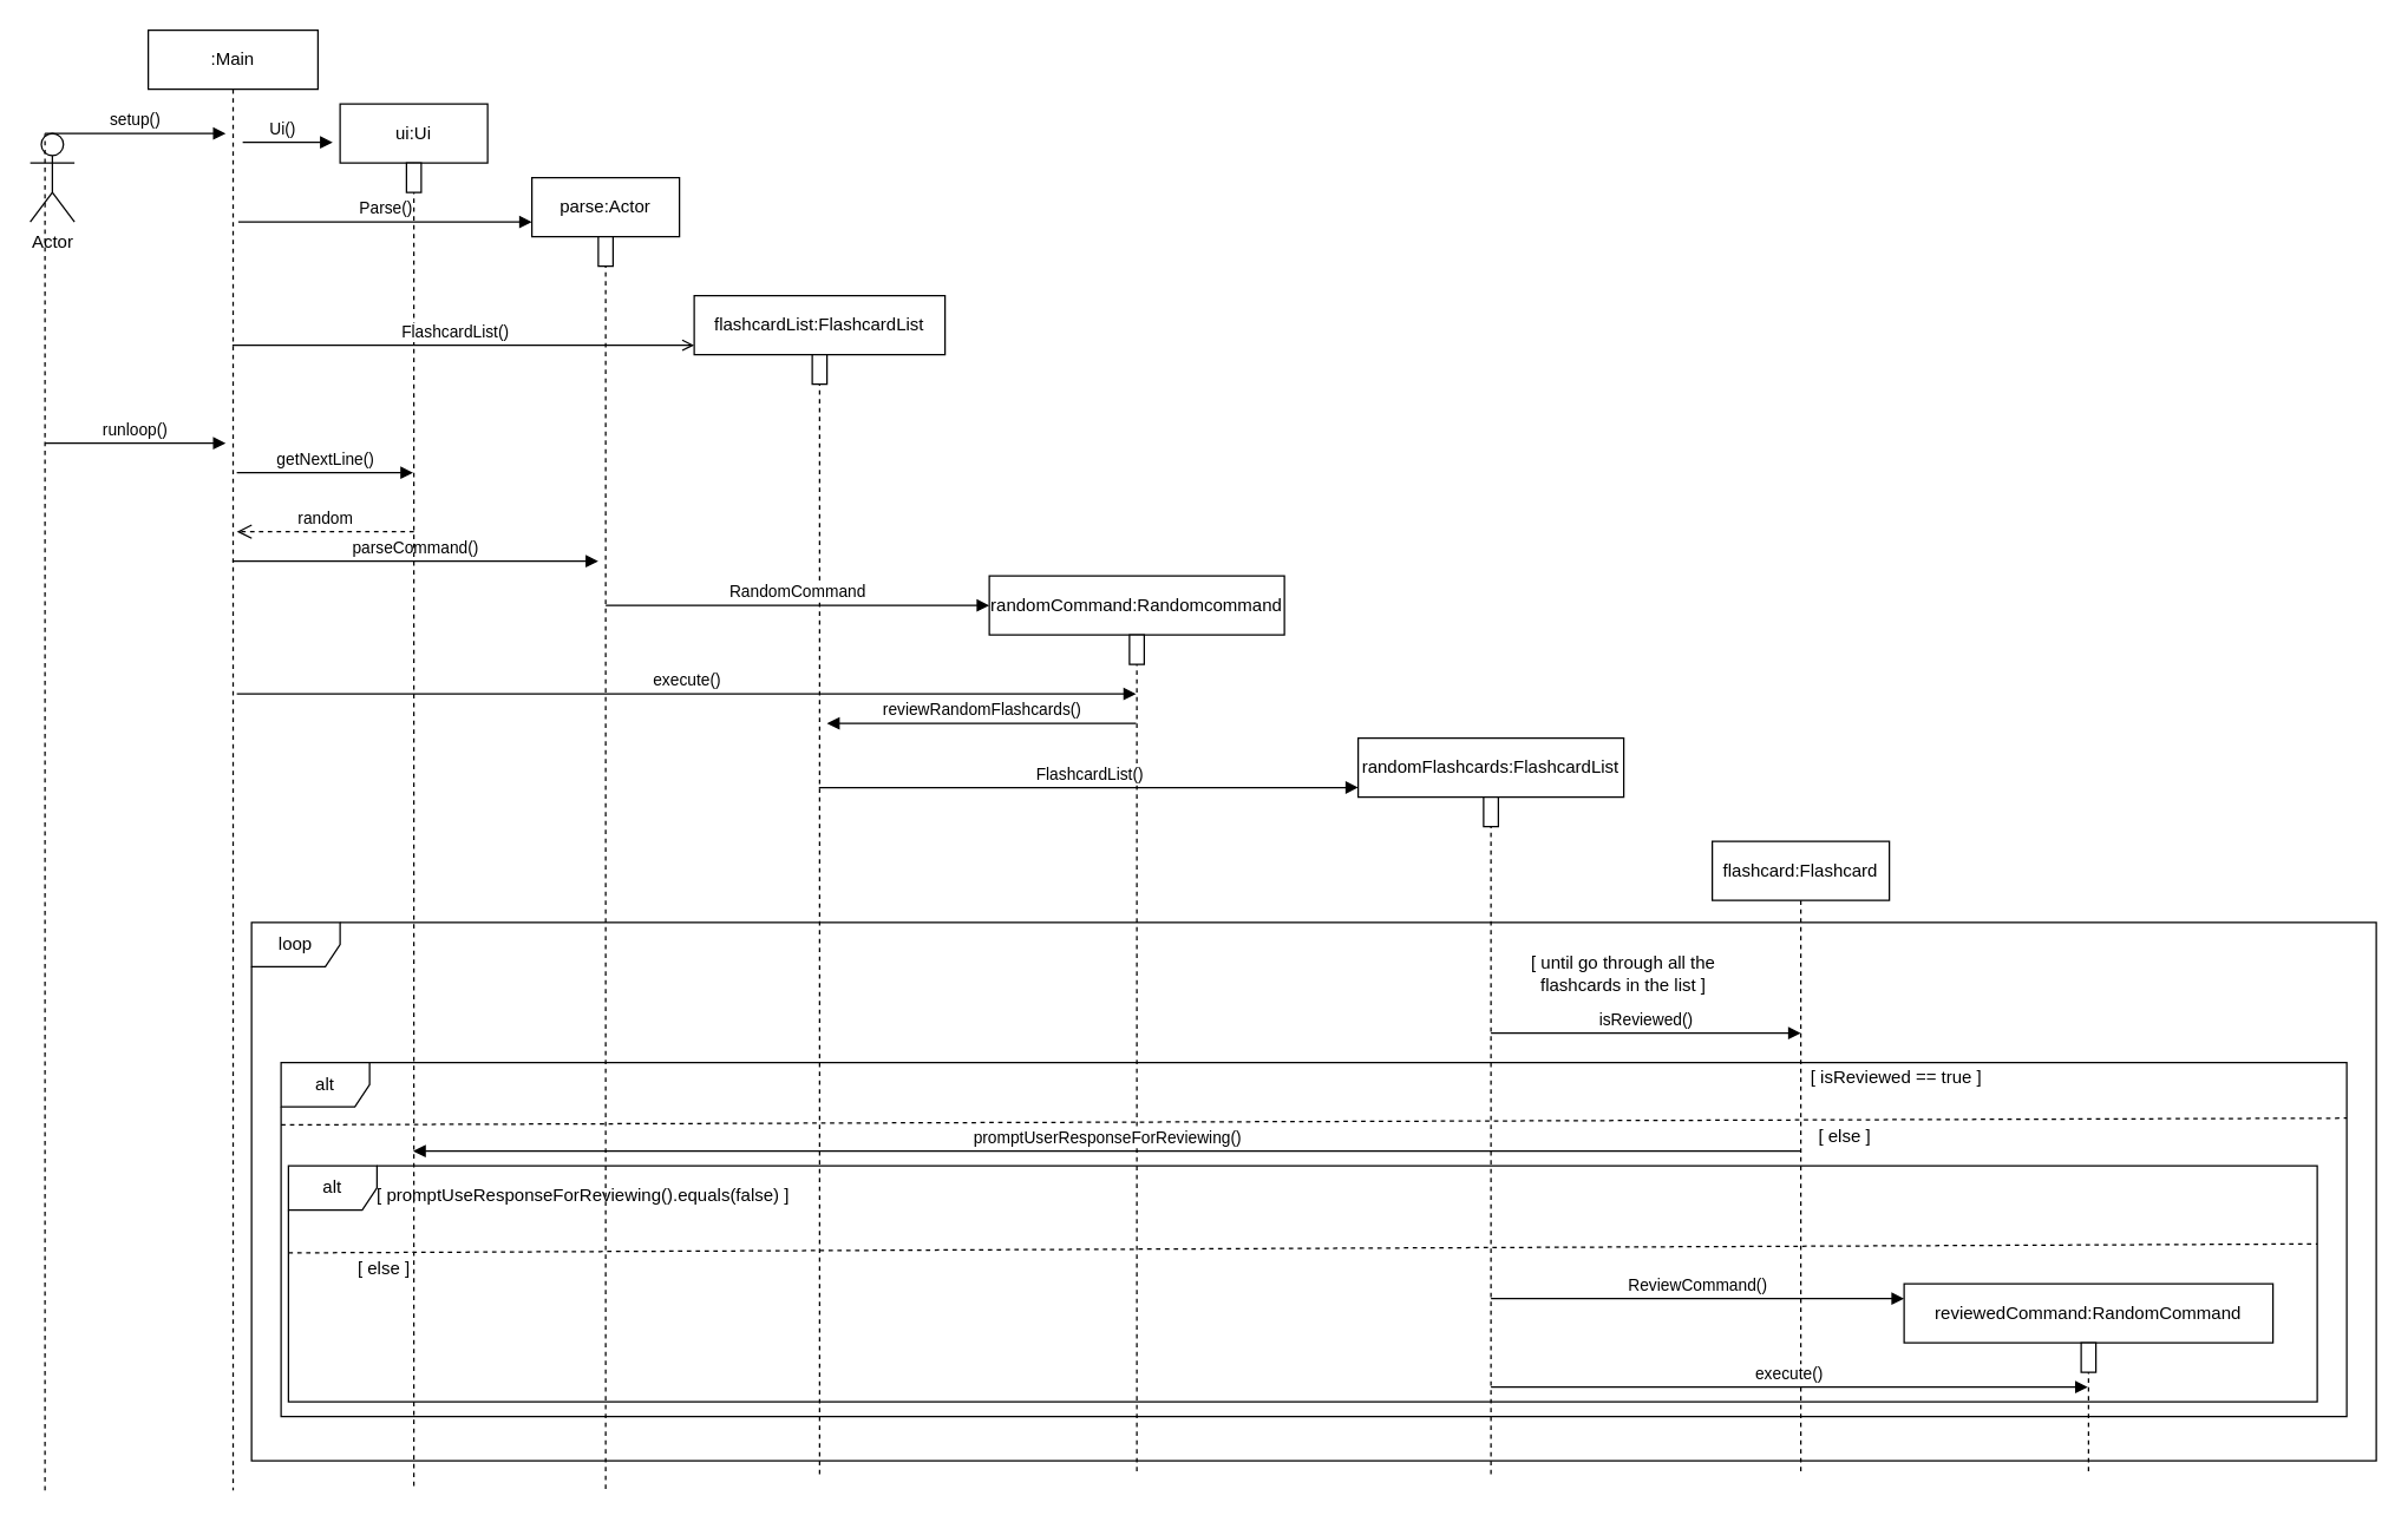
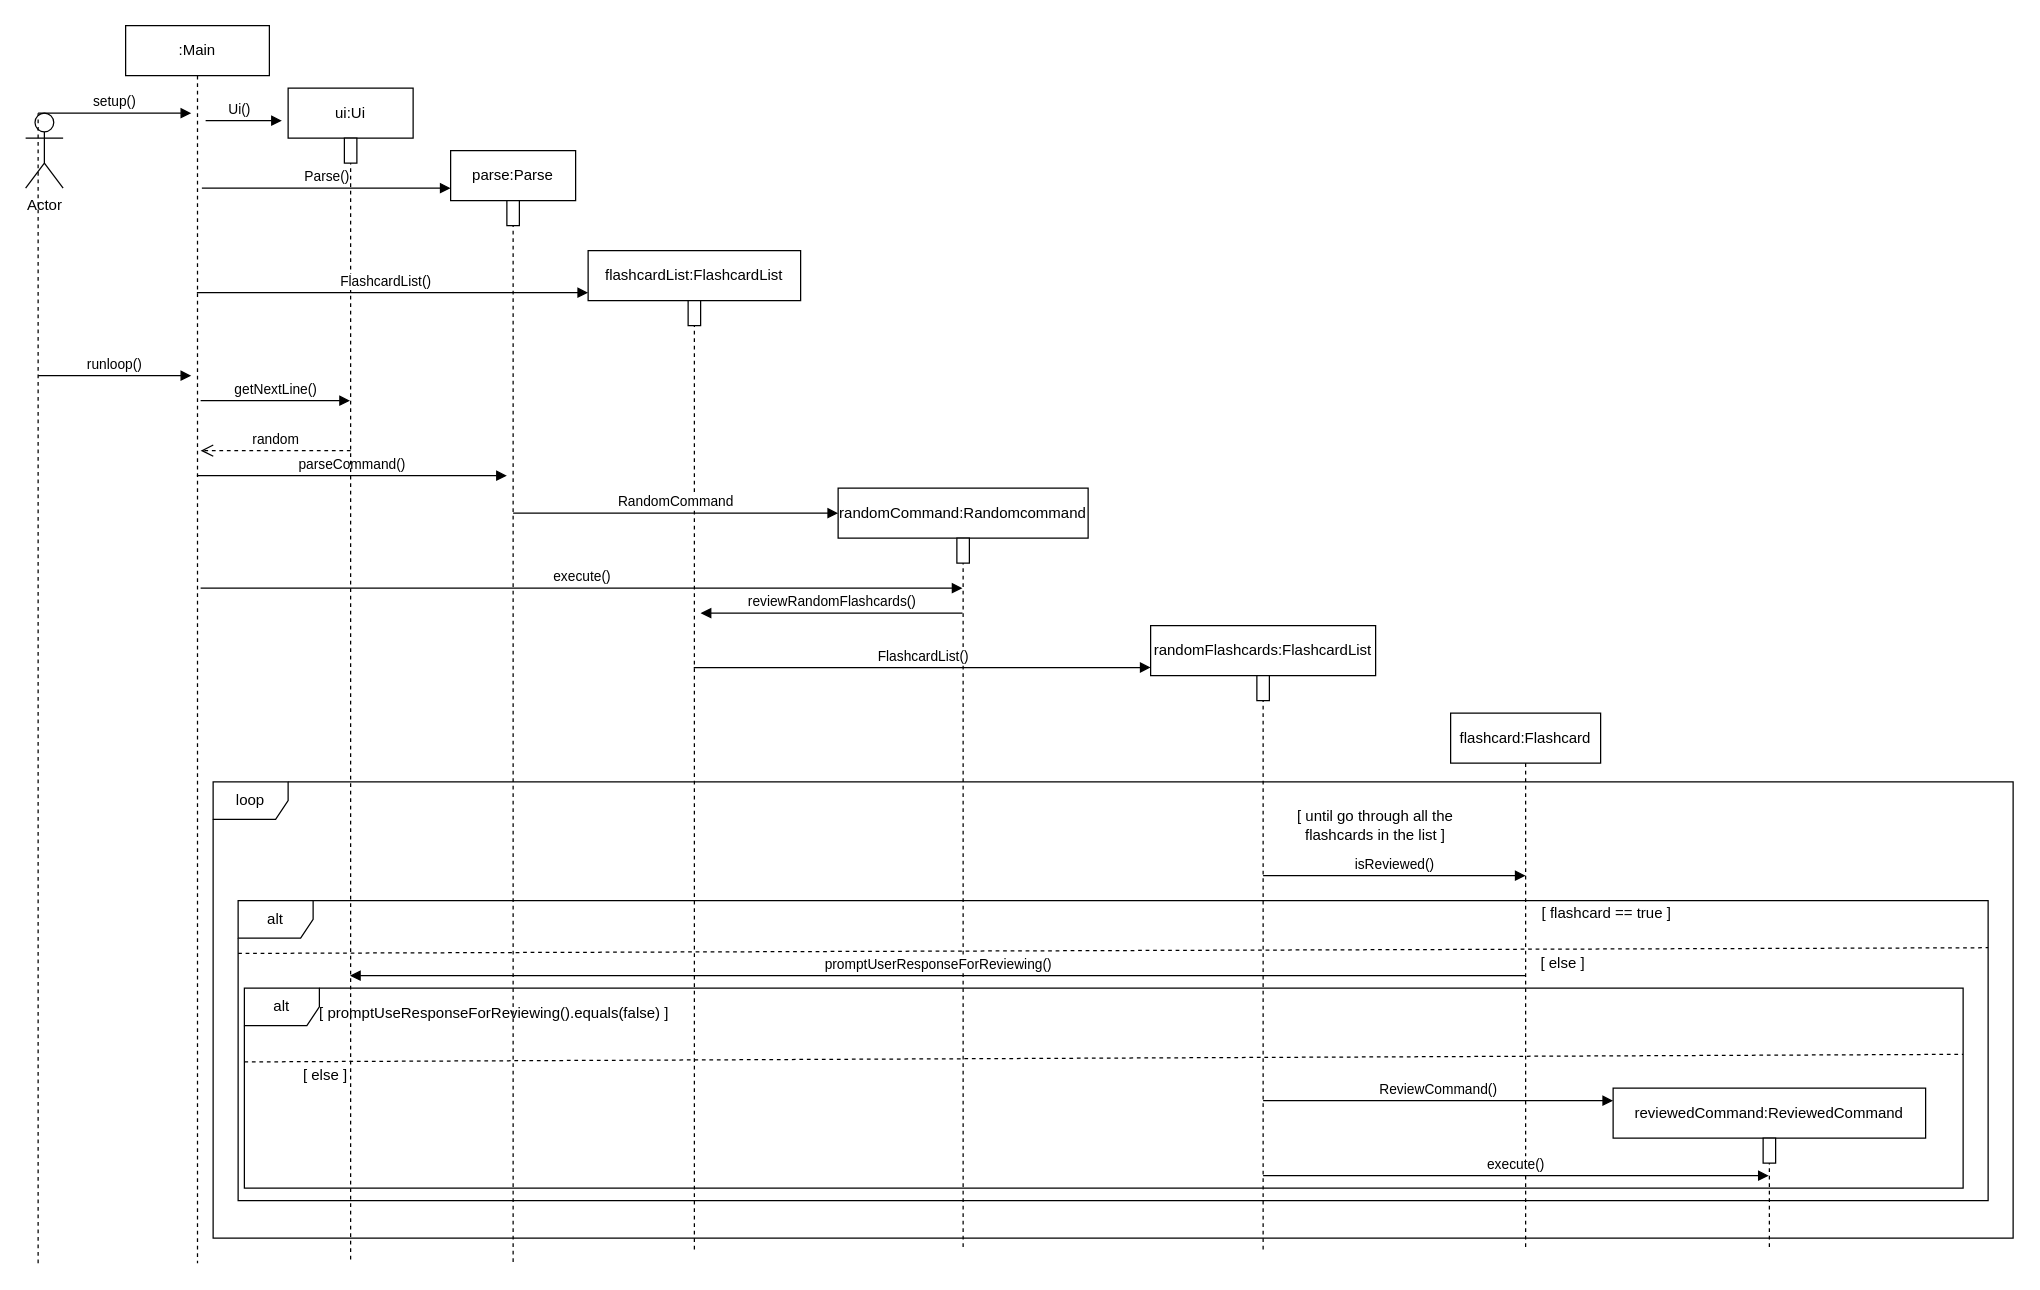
  <mxCell id="0" />
  <mxCell id="1" parent="0" />
  <mxCell id="2" value="randomFlashcards:FlashcardList" style="shape=umlLifeline;perimeter=lifelinePerimeter;whiteSpace=wrap;html=1;container=1;collapsible=0;recursiveResize=0;outlineConnect=0;" vertex="1" parent="1"><mxGeometry x="920" y="500" width="180" height="500" as="geometry" /></mxCell>
  <mxCell id="3" value="" style="html=1;points=[];perimeter=orthogonalPerimeter;" vertex="1" parent="2"><mxGeometry x="85" y="40" width="10" height="20" as="geometry" /></mxCell>
  <mxCell id="4" value="getNextLine()" style="html=1;verticalAlign=bottom;endArrow=block;" edge="1" parent="1" target="12"><mxGeometry width="80" relative="1" as="geometry"><mxPoint x="160" y="320" as="sourcePoint" /><mxPoint x="220" y="320" as="targetPoint" /></mxGeometry></mxCell>
  <mxCell id="5" value="parseCommand()" style="html=1;verticalAlign=bottom;endArrow=block;" edge="1" parent="1" source="6"><mxGeometry width="80" relative="1" as="geometry"><mxPoint x="325" y="380" as="sourcePoint" /><mxPoint x="405" y="380" as="targetPoint" /></mxGeometry></mxCell>
  <mxCell id="6" value=":Main" style="shape=umlLifeline;perimeter=lifelinePerimeter;whiteSpace=wrap;html=1;container=1;collapsible=0;recursiveResize=0;outlineConnect=0;" vertex="1" parent="1"><mxGeometry x="100" y="20" width="115" height="990" as="geometry" /></mxCell>
  <mxCell id="7" value="Actor" style="shape=umlActor;verticalLabelPosition=bottom;labelBackgroundColor=#ffffff;verticalAlign=top;html=1;outlineConnect=0;" vertex="1" parent="1"><mxGeometry x="20" y="90" width="30" height="60" as="geometry" /></mxCell>
  <mxCell id="8" value="" style="endArrow=none;dashed=1;html=1;" edge="1" parent="1"><mxGeometry width="50" height="50" relative="1" as="geometry"><mxPoint x="30" y="1010" as="sourcePoint" /><mxPoint x="30" y="90" as="targetPoint" /><Array as="points" /></mxGeometry></mxCell>
  <mxCell id="9" value="setup()" style="html=1;verticalAlign=bottom;endArrow=block;entryX=0;entryY=0;" edge="1" parent="1"><mxGeometry relative="1" as="geometry"><mxPoint x="30" y="90" as="sourcePoint" /><mxPoint x="152.5" y="90" as="targetPoint" /></mxGeometry></mxCell>
- <mxCell id="10" value="parse:Actor" style="shape=umlLifeline;perimeter=lifelinePerimeter;whiteSpace=wrap;html=1;container=1;collapsible=0;recursiveResize=0;outlineConnect=0;" vertex="1" parent="1"><mxGeometry x="360" y="120" width="100" height="890" as="geometry" /></mxCell>
+ <mxCell id="10" value="parse:Parse" style="shape=umlLifeline;perimeter=lifelinePerimeter;whiteSpace=wrap;html=1;container=1;collapsible=0;recursiveResize=0;outlineConnect=0;" vertex="1" parent="1"><mxGeometry x="360" y="120" width="100" height="890" as="geometry" /></mxCell>
  <mxCell id="11" value="" style="html=1;points=[];perimeter=orthogonalPerimeter;" vertex="1" parent="10"><mxGeometry x="45" y="40" width="10" height="20" as="geometry" /></mxCell>
  <mxCell id="12" value="ui:Ui" style="shape=umlLifeline;perimeter=lifelinePerimeter;whiteSpace=wrap;html=1;container=1;collapsible=0;recursiveResize=0;outlineConnect=0;size=40;" vertex="1" parent="1"><mxGeometry x="230" y="70" width="100" height="940" as="geometry" /></mxCell>
  <mxCell id="13" value="" style="html=1;points=[];perimeter=orthogonalPerimeter;" vertex="1" parent="12"><mxGeometry x="45" y="40" width="10" height="20" as="geometry" /></mxCell>
  <mxCell id="14" value="randomCommand:Randomcommand" style="shape=umlLifeline;perimeter=lifelinePerimeter;whiteSpace=wrap;html=1;container=1;collapsible=0;recursiveResize=0;outlineConnect=0;" vertex="1" parent="1"><mxGeometry x="670" y="390" width="200" height="610" as="geometry" /></mxCell>
  <mxCell id="15" value="" style="html=1;points=[];perimeter=orthogonalPerimeter;" vertex="1" parent="14"><mxGeometry x="95" y="40" width="10" height="20" as="geometry" /></mxCell>
  <mxCell id="16" value="flashcardList:FlashcardList" style="shape=umlLifeline;perimeter=lifelinePerimeter;whiteSpace=wrap;html=1;container=1;collapsible=0;recursiveResize=0;outlineConnect=0;" vertex="1" parent="1"><mxGeometry x="470" y="200" width="170" height="800" as="geometry" /></mxCell>
  <mxCell id="17" value="" style="html=1;points=[];perimeter=orthogonalPerimeter;" vertex="1" parent="16"><mxGeometry x="80" y="40" width="10" height="20" as="geometry" /></mxCell>
  <mxCell id="18" value="Ui()" style="html=1;verticalAlign=bottom;endArrow=block;" edge="1" parent="1"><mxGeometry x="-0.099" relative="1" as="geometry"><mxPoint x="164" y="96" as="sourcePoint" /><mxPoint x="225" y="96" as="targetPoint" /><mxPoint as="offset" /></mxGeometry></mxCell>
- <mxCell id="19" value="FlashcardList()" style="html=1;verticalAlign=bottom;endArrow=open;entryX=0;entryY=0.042;entryDx=0;entryDy=0;entryPerimeter=0;" edge="1" parent="1" source="6" target="16"><mxGeometry x="-0.032" width="80" relative="1" as="geometry"><mxPoint x="160" y="200" as="sourcePoint" /><mxPoint x="470" y="210" as="targetPoint" /><mxPoint as="offset" /></mxGeometry></mxCell>
+ <mxCell id="19" value="FlashcardList()" style="html=1;verticalAlign=bottom;endArrow=block;entryX=0;entryY=0.042;entryDx=0;entryDy=0;entryPerimeter=0;" edge="1" parent="1" source="6" target="16"><mxGeometry x="-0.032" width="80" relative="1" as="geometry"><mxPoint x="160" y="200" as="sourcePoint" /><mxPoint x="470" y="210" as="targetPoint" /><mxPoint as="offset" /></mxGeometry></mxCell>
  <mxCell id="20" value="Parse()" style="html=1;verticalAlign=bottom;endArrow=block;" edge="1" parent="1"><mxGeometry width="80" relative="1" as="geometry"><mxPoint x="161" y="150" as="sourcePoint" /><mxPoint x="360" y="150" as="targetPoint" /></mxGeometry></mxCell>
  <mxCell id="21" value="runloop()" style="html=1;verticalAlign=bottom;endArrow=block;" edge="1" parent="1"><mxGeometry width="80" relative="1" as="geometry"><mxPoint x="30" y="300" as="sourcePoint" /><mxPoint x="152.5" y="300" as="targetPoint" /></mxGeometry></mxCell>
  <mxCell id="22" value="random" style="html=1;verticalAlign=bottom;endArrow=open;dashed=1;endSize=8;" edge="1" parent="1"><mxGeometry relative="1" as="geometry"><mxPoint x="280" y="360" as="sourcePoint" /><mxPoint x="160" y="360" as="targetPoint" /><mxPoint as="offset" /></mxGeometry></mxCell>
  <mxCell id="23" value="RandomCommand" style="html=1;verticalAlign=bottom;endArrow=block;" edge="1" parent="1"><mxGeometry width="80" relative="1" as="geometry"><mxPoint x="410" y="410" as="sourcePoint" /><mxPoint x="670" y="410" as="targetPoint" /></mxGeometry></mxCell>
  <mxCell id="24" value="execute()" style="html=1;verticalAlign=bottom;endArrow=block;" edge="1" parent="1" target="14"><mxGeometry width="80" relative="1" as="geometry"><mxPoint x="160" y="470" as="sourcePoint" /><mxPoint x="110" y="470" as="targetPoint" /></mxGeometry></mxCell>
  <mxCell id="25" value="FlashcardList()" style="html=1;verticalAlign=bottom;endArrow=block;entryX=0;entryY=0.067;entryDx=0;entryDy=0;entryPerimeter=0;" edge="1" parent="1" source="16" target="2"><mxGeometry width="80" relative="1" as="geometry"><mxPoint x="770" y="500" as="sourcePoint" /><mxPoint x="850" y="500" as="targetPoint" /></mxGeometry></mxCell>
  <mxCell id="26" value="reviewRandomFlashcards()" style="html=1;verticalAlign=bottom;endArrow=block;" edge="1" parent="1" source="14"><mxGeometry relative="1" as="geometry"><mxPoint x="620" y="490" as="sourcePoint" /><mxPoint x="560" y="490" as="targetPoint" /></mxGeometry></mxCell>
  <mxCell id="27" value="flashcard:Flashcard" style="shape=umlLifeline;perimeter=lifelinePerimeter;whiteSpace=wrap;html=1;container=1;collapsible=0;recursiveResize=0;outlineConnect=0;" vertex="1" parent="1"><mxGeometry x="1160" y="570" width="120" height="430" as="geometry" /></mxCell>
  <mxCell id="28" value="[ until go through all the flashcards in the list ]" style="text;html=1;strokeColor=none;fillColor=none;align=center;verticalAlign=middle;whiteSpace=wrap;rounded=0;" vertex="1" parent="1"><mxGeometry x="1020" y="650" width="160" height="20" as="geometry" /></mxCell>
  <mxCell id="29" value="loop" style="shape=umlFrame;whiteSpace=wrap;html=1;" vertex="1" parent="1"><mxGeometry x="170" y="625" width="1440" height="365" as="geometry" /></mxCell>
  <mxCell id="30" value="isReviewed()" style="html=1;verticalAlign=bottom;endArrow=block;" edge="1" parent="1"><mxGeometry width="80" relative="1" as="geometry"><mxPoint x="1010" y="700" as="sourcePoint" /><mxPoint x="1220" y="700" as="targetPoint" /></mxGeometry></mxCell>
  <mxCell id="31" value="alt" style="shape=umlFrame;whiteSpace=wrap;html=1;" vertex="1" parent="1"><mxGeometry x="190" y="720" width="1400" height="240" as="geometry" /></mxCell>
- <mxCell id="32" value="[ isReviewed == true ]" style="text;html=1;strokeColor=none;fillColor=none;align=center;verticalAlign=middle;whiteSpace=wrap;rounded=0;" vertex="1" parent="1"><mxGeometry x="1220" y="720" width="130" height="20" as="geometry" /></mxCell>
+ <mxCell id="32" value="[ flashcard == true ]" style="text;html=1;strokeColor=none;fillColor=none;align=center;verticalAlign=middle;whiteSpace=wrap;rounded=0;" vertex="1" parent="1"><mxGeometry x="1220" y="720" width="130" height="20" as="geometry" /></mxCell>
  <mxCell id="33" value="" style="endArrow=none;dashed=1;html=1;entryX=1;entryY=0.157;entryDx=0;entryDy=0;entryPerimeter=0;exitX=0;exitY=0.176;exitDx=0;exitDy=0;exitPerimeter=0;" edge="1" parent="1" source="31" target="31"><mxGeometry width="50" height="50" relative="1" as="geometry"><mxPoint x="1140" y="760" as="sourcePoint" /><mxPoint x="1440" y="760" as="targetPoint" /></mxGeometry></mxCell>
  <mxCell id="34" value="[ else ]" style="text;html=1;strokeColor=none;fillColor=none;align=center;verticalAlign=middle;whiteSpace=wrap;rounded=0;" vertex="1" parent="1"><mxGeometry x="1230" y="760" width="40" height="20" as="geometry" /></mxCell>
  <mxCell id="35" value="promptUserResponseForReviewing()" style="html=1;verticalAlign=bottom;endArrow=block;" edge="1" parent="1" target="12"><mxGeometry width="80" relative="1" as="geometry"><mxPoint x="1220" y="780" as="sourcePoint" /><mxPoint x="600" y="760" as="targetPoint" /></mxGeometry></mxCell>
  <mxCell id="36" value="alt" style="shape=umlFrame;whiteSpace=wrap;html=1;" vertex="1" parent="1"><mxGeometry x="195" y="790" width="1375" height="160" as="geometry" /></mxCell>
  <mxCell id="37" value="[ promptUseResponseForReviewing().equals(false) ]" style="text;html=1;strokeColor=none;fillColor=none;align=center;verticalAlign=middle;whiteSpace=wrap;rounded=0;" vertex="1" parent="1"><mxGeometry x="240" y="800" width="310" height="20" as="geometry" /></mxCell>
  <mxCell id="38" value="" style="endArrow=none;dashed=1;html=1;entryX=1;entryY=0.331;entryDx=0;entryDy=0;entryPerimeter=0;exitX=0;exitY=0.369;exitDx=0;exitDy=0;exitPerimeter=0;" edge="1" parent="1" source="36" target="36"><mxGeometry width="50" height="50" relative="1" as="geometry"><mxPoint x="200" y="840" as="sourcePoint" /><mxPoint x="570" y="840" as="targetPoint" /></mxGeometry></mxCell>
  <mxCell id="39" value="[ else ]" style="text;html=1;strokeColor=none;fillColor=none;align=center;verticalAlign=middle;whiteSpace=wrap;rounded=0;" vertex="1" parent="1"><mxGeometry x="240" y="850" width="40" height="20" as="geometry" /></mxCell>
  <mxCell id="40" value="ReviewCommand()" style="html=1;verticalAlign=bottom;endArrow=block;" edge="1" parent="1"><mxGeometry width="80" relative="1" as="geometry"><mxPoint x="1010" y="880" as="sourcePoint" /><mxPoint x="1290" y="880" as="targetPoint" /></mxGeometry></mxCell>
- <mxCell id="41" value="reviewedCommand:RandomCommand" style="shape=umlLifeline;perimeter=lifelinePerimeter;whiteSpace=wrap;html=1;container=1;collapsible=0;recursiveResize=0;outlineConnect=0;" vertex="1" parent="1"><mxGeometry x="1290" y="870" width="250" height="130" as="geometry" /></mxCell>
+ <mxCell id="41" value="reviewedCommand:ReviewedCommand" style="shape=umlLifeline;perimeter=lifelinePerimeter;whiteSpace=wrap;html=1;container=1;collapsible=0;recursiveResize=0;outlineConnect=0;" vertex="1" parent="1"><mxGeometry x="1290" y="870" width="250" height="130" as="geometry" /></mxCell>
  <mxCell id="42" value="" style="html=1;points=[];perimeter=orthogonalPerimeter;" vertex="1" parent="41"><mxGeometry x="120" y="40" width="10" height="20" as="geometry" /></mxCell>
  <mxCell id="43" value="execute()" style="html=1;verticalAlign=bottom;endArrow=block;" edge="1" parent="1" target="41"><mxGeometry width="80" relative="1" as="geometry"><mxPoint x="1010" y="940" as="sourcePoint" /><mxPoint x="1090" y="940" as="targetPoint" /></mxGeometry></mxCell>
